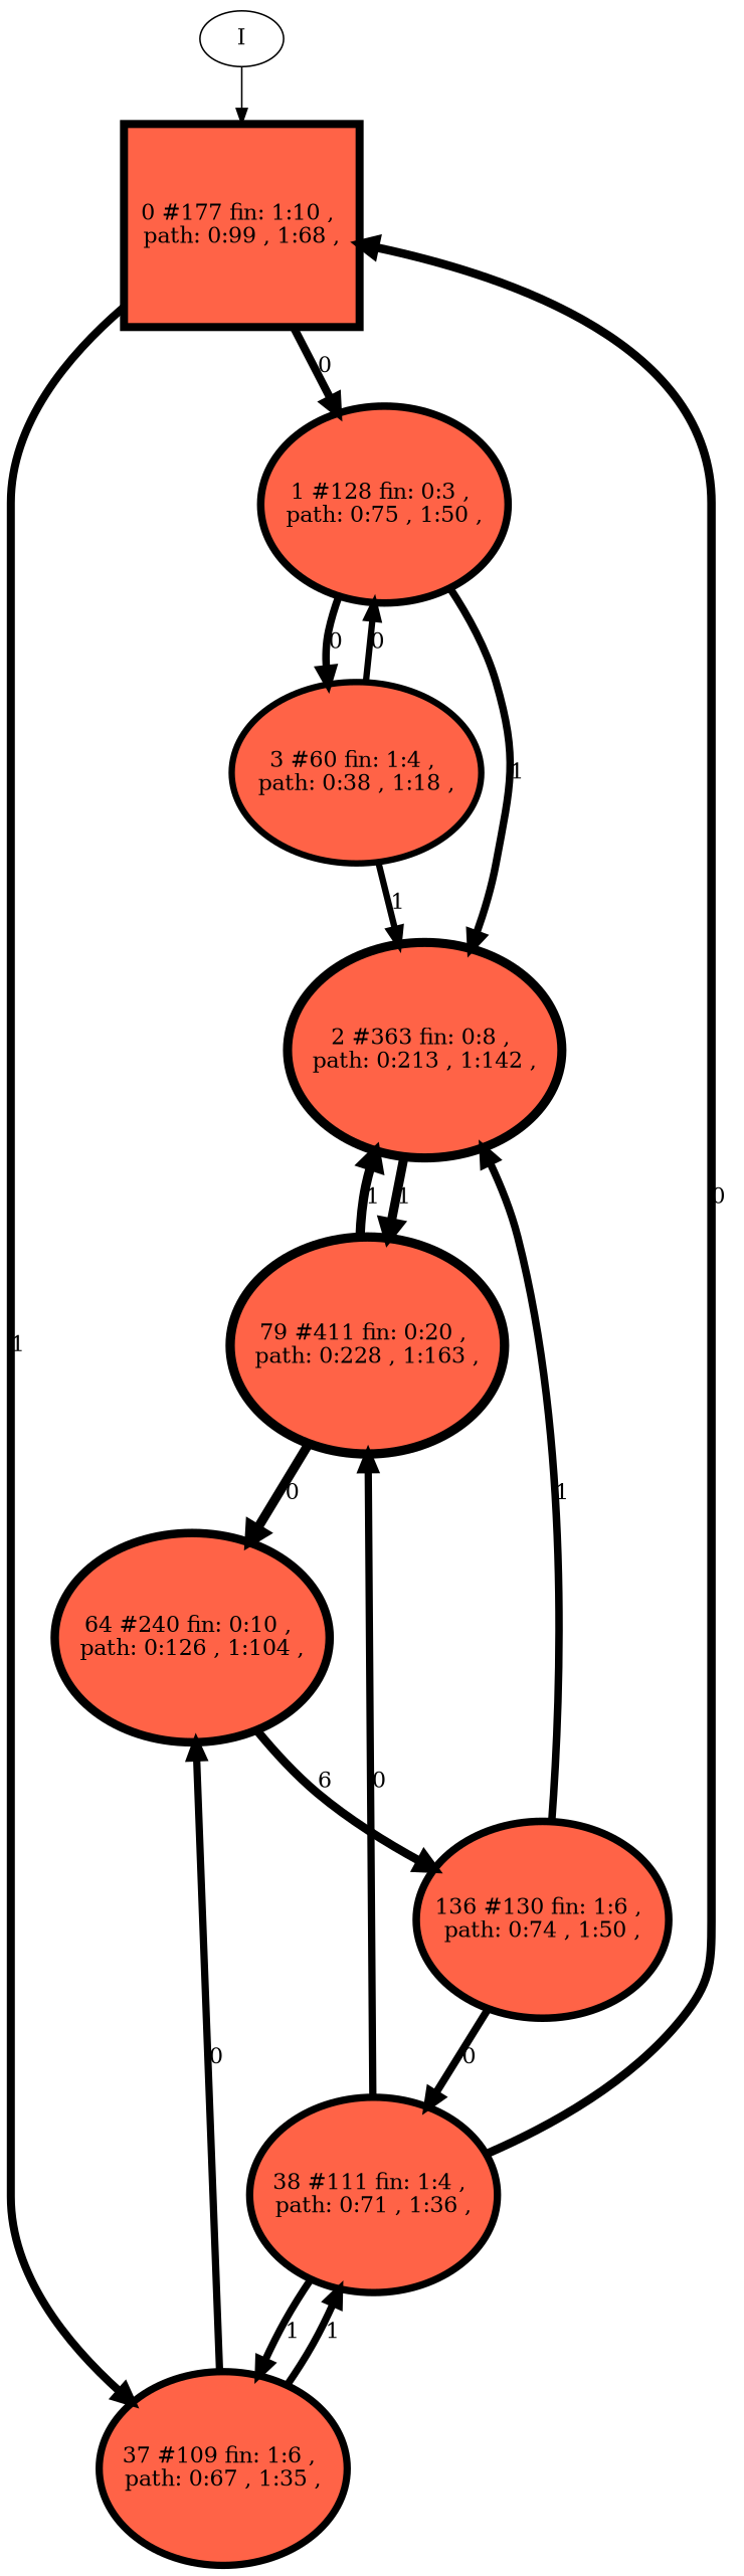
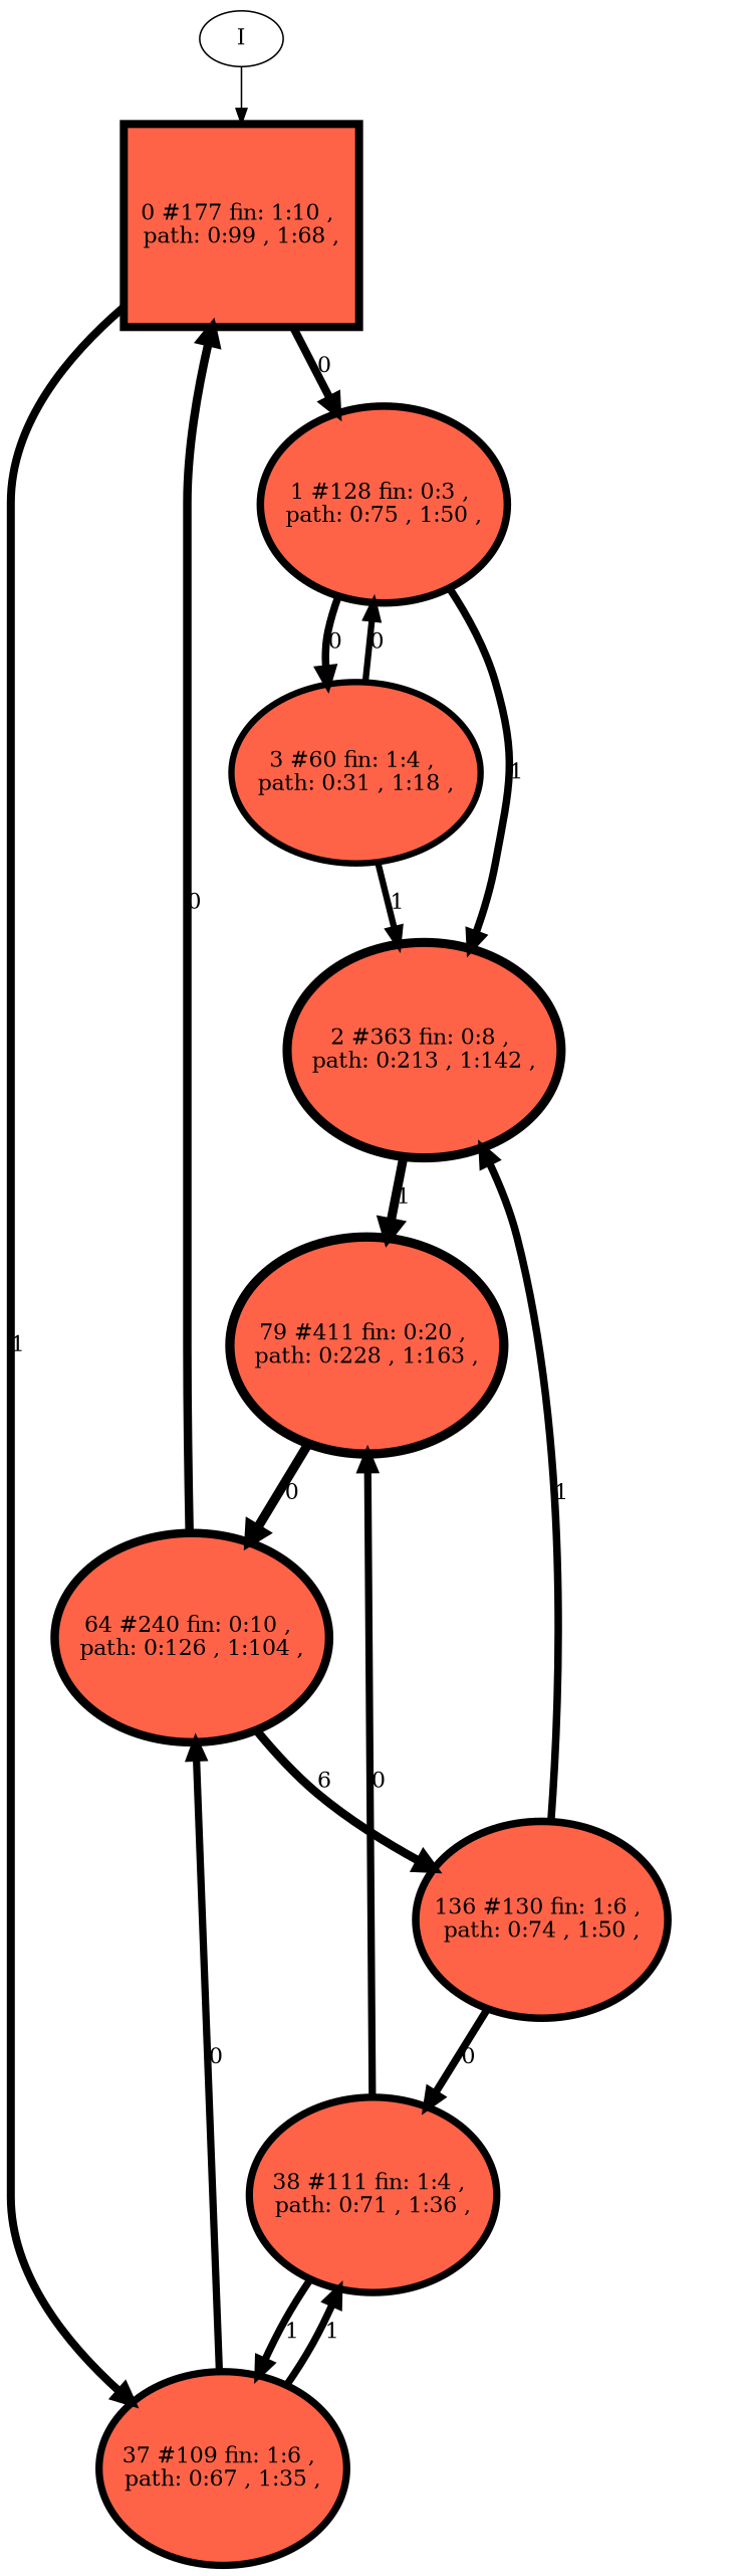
  digraph {
    node [fillcolor=tomato style=filled]
    edge [penwidth=5.18178]
    n1 [height=1.82161 label="0 #177 fin: 1:10 , \n path: 0:99 , 1:68 , " penwidth=5.18178 shape=box width=1.82161]
    n2 [height=1.76812 label="1 #128 fin: 0:3 , \n path: 0:75 , 1:50 , " penwidth=4.85981 width=1.76812]
    n3 [height=1.74055 label="37 #109 fin: 1:6 , \n path: 0:67 , 1:35 , " penwidth=4.70048 width=1.74055]
-   n4 [height=1.63137 label="3 #60 fin: 1:4 , \n path: 0:38 , 1:18 , " penwidth=4.11087 width=1.63137]
+   n4 [height=1.63137 label="3 #60 fin: 1:4 , \n path: 0:31 , 1:18 , " penwidth=4.11087 width=1.63137]
    n5 [height=1.93111 label="2 #363 fin: 0:8 , \n path: 0:213 , 1:142 , " penwidth=5.89715 width=1.93111]
    n6 [height=1.86946 label="64 #240 fin: 0:10 , \n path: 0:126 , 1:104 , " penwidth=5.4848 width=1.86946]
    n7 [height=1.74371 label="38 #111 fin: 1:4 , \n path: 0:71 , 1:36 , " penwidth=4.7185 width=1.74371]
    I [fillcolor="" style=""]
    n9 [height=1.94891 label="79 #411 fin: 0:20 , \n path: 0:228 , 1:163 , " penwidth=6.02102 width=1.94891]
    n10 [height=1.77074 label="136 #130 fin: 1:6 , \n path: 0:74 , 1:50 , " penwidth=4.8752 width=1.77074]
    n1 -> n2 [label="0 "]
    n1 -> n3 [label="1 "]
    n2 -> n4 [label="0 " penwidth=4.85981]
    n2 -> n5 [label="1 " penwidth=4.85981]
    n3 -> n6 [label="0 " penwidth=4.70048]
    n3 -> n7 [label="1 " penwidth=4.70048]
    n4 -> n2 [label="0 " penwidth=4.11087]
    n4 -> n5 [label="1 " penwidth=4.11087]
    n5 -> n9 [label="1 " penwidth=5.89715]
-   n7 -> n1 [label="0 " penwidth=5.4848]
+   n6 -> n1 [label="0 " penwidth=5.4848]
    n6 -> n10 [label="6 " penwidth=5.4848]
    n7 -> n3 [label="1 " penwidth=4.7185]
    n7 -> n9 [label="0 " penwidth=4.7185]
    I -> n1 [penwidth=""]
-   n9 -> n5 [label="1 " penwidth=6.02102]
    n9 -> n6 [label="0 " penwidth=6.02102]
    n10 -> n5 [label="1 " penwidth=4.8752]
    n10 -> n7 [label="0 " penwidth=4.8752]
  }
